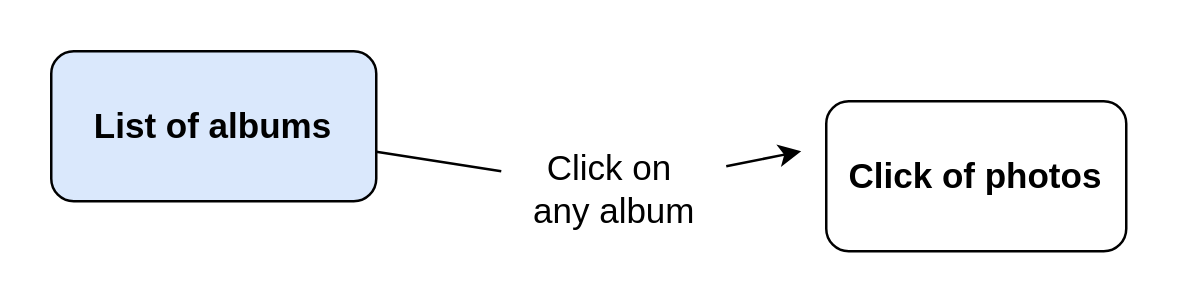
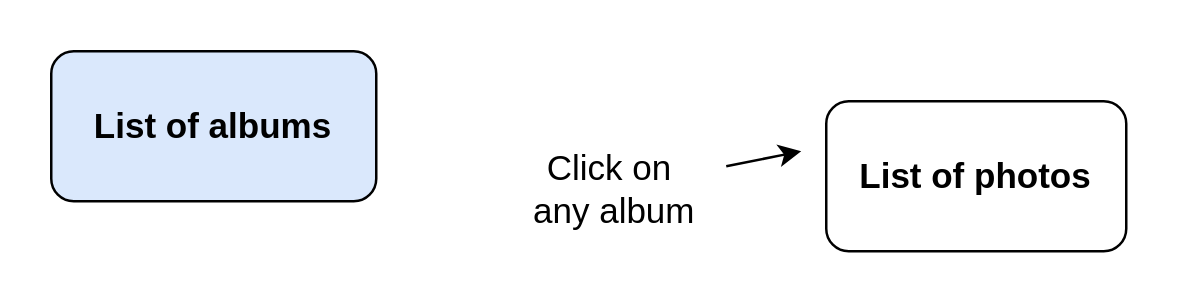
  <mxCell id="0" />
  <mxCell id="1" parent="0" />
  <mxCell id="2" style="edgeStyle=none;html=1;fontSize=14;startArrow=none;" edge="1" parent="1" source="6"><mxGeometry relative="1" as="geometry"><mxPoint x="320" y="60" as="targetPoint" /><Array as="points" /></mxGeometry></mxCell>
  <mxCell id="3" value="&lt;font style=&quot;font-size: 14px;&quot;&gt;&lt;b&gt;List of albums&lt;/b&gt;&lt;/font&gt;" style="rounded=1;whiteSpace=wrap;html=1;fillColor=#dae8fc;" vertex="1" parent="1"><mxGeometry x="20" y="20" width="130" height="60" as="geometry" /></mxCell>
- <mxCell id="4" value="&lt;b&gt;Click of photos&lt;/b&gt;" style="rounded=1;whiteSpace=wrap;html=1;fontSize=14;" vertex="1" parent="1"><mxGeometry x="330" y="40" width="120" height="60" as="geometry" /></mxCell>
- <mxCell id="5" value="" style="edgeStyle=none;html=1;fontSize=14;endArrow=none;" edge="1" parent="1" source="3" target="6"><mxGeometry relative="1" as="geometry"><mxPoint x="320" y="60" as="targetPoint" /><mxPoint x="150" y="52.766" as="sourcePoint" /><Array as="points" /></mxGeometry></mxCell>
+ <mxCell id="4" value="&lt;b&gt;List of photos&lt;/b&gt;" style="rounded=1;whiteSpace=wrap;html=1;fontSize=14;" vertex="1" parent="1"><mxGeometry x="330" y="40" width="120" height="60" as="geometry" /></mxCell>
  <mxCell id="6" value="Click on&amp;nbsp;&lt;br&gt;any album" style="text;html=1;align=center;verticalAlign=middle;resizable=0;points=[];autosize=1;strokeColor=none;fillColor=none;fontSize=14;" vertex="1" parent="1"><mxGeometry x="200" y="50" width="90" height="50" as="geometry" /></mxCell>
